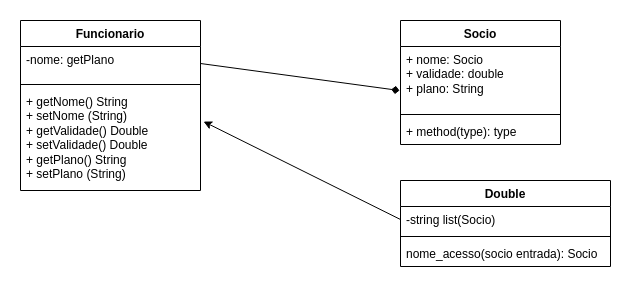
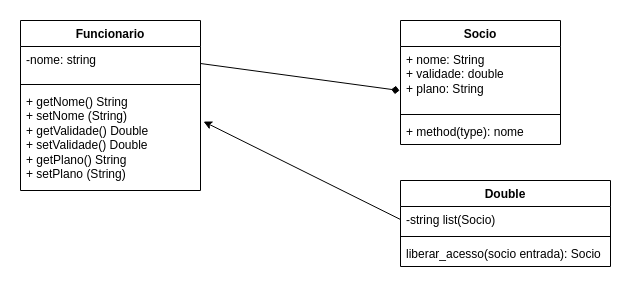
  <mxCell id="0" />
  <mxCell id="1" parent="0" />
  <mxCell id="2" value="Funcionario" style="swimlane;fontStyle=1;align=center;verticalAlign=top;childLayout=stackLayout;horizontal=1;startSize=26;horizontalStack=0;resizeParent=1;resizeParentMax=0;resizeLast=0;collapsible=1;marginBottom=0;whiteSpace=wrap;html=1;" vertex="1" parent="1"><mxGeometry x="20" y="20" width="180" height="170" as="geometry" /></mxCell>
- <mxCell id="3" value="-nome: getPlano" style="text;strokeColor=none;fillColor=none;align=left;verticalAlign=top;spacingLeft=4;spacingRight=4;overflow=hidden;rotatable=0;points=[[0,0.5],[1,0.5]];portConstraint=eastwest;whiteSpace=wrap;html=1;" vertex="1" parent="2"><mxGeometry y="26" width="180" height="34" as="geometry" /></mxCell>
+ <mxCell id="3" value="-nome: string" style="text;strokeColor=none;fillColor=none;align=left;verticalAlign=top;spacingLeft=4;spacingRight=4;overflow=hidden;rotatable=0;points=[[0,0.5],[1,0.5]];portConstraint=eastwest;whiteSpace=wrap;html=1;" vertex="1" parent="2"><mxGeometry y="26" width="180" height="34" as="geometry" /></mxCell>
  <mxCell id="4" value="" style="line;strokeWidth=1;fillColor=none;align=left;verticalAlign=middle;spacingTop=-1;spacingLeft=3;spacingRight=3;rotatable=0;labelPosition=right;points=[];portConstraint=eastwest;strokeColor=inherit;" vertex="1" parent="2"><mxGeometry y="60" width="180" height="8" as="geometry" /></mxCell>
  <mxCell id="5" value="+ getNome() String&lt;br&gt;+ setNome (String)&lt;br&gt;+ getValidade() Double&lt;br&gt;+ setValidade() Double&lt;br&gt;+ getPlano() String&lt;br style=&quot;border-color: var(--border-color);&quot;&gt;+ setPlano (String)&lt;br style=&quot;border-color: var(--border-color);&quot;&gt;&amp;nbsp;" style="text;strokeColor=none;fillColor=none;align=left;verticalAlign=top;spacingLeft=4;spacingRight=4;overflow=hidden;rotatable=0;points=[[0,0.5],[1,0.5]];portConstraint=eastwest;whiteSpace=wrap;html=1;" vertex="1" parent="2"><mxGeometry y="68" width="180" height="102" as="geometry" /></mxCell>
  <mxCell id="6" value="Socio" style="swimlane;fontStyle=1;align=center;verticalAlign=top;childLayout=stackLayout;horizontal=1;startSize=26;horizontalStack=0;resizeParent=1;resizeParentMax=0;resizeLast=0;collapsible=1;marginBottom=0;whiteSpace=wrap;html=1;" vertex="1" parent="1"><mxGeometry x="400" y="20" width="160" height="124" as="geometry" /></mxCell>
- <mxCell id="7" value="+ nome: Socio&lt;br&gt;+ validade: double&lt;br&gt;+ plano: String" style="text;strokeColor=none;fillColor=none;align=left;verticalAlign=top;spacingLeft=4;spacingRight=4;overflow=hidden;rotatable=0;points=[[0,0.5],[1,0.5]];portConstraint=eastwest;whiteSpace=wrap;html=1;" vertex="1" parent="6"><mxGeometry y="26" width="160" height="64" as="geometry" /></mxCell>
+ <mxCell id="7" value="+ nome: String&lt;br&gt;+ validade: double&lt;br&gt;+ plano: String" style="text;strokeColor=none;fillColor=none;align=left;verticalAlign=top;spacingLeft=4;spacingRight=4;overflow=hidden;rotatable=0;points=[[0,0.5],[1,0.5]];portConstraint=eastwest;whiteSpace=wrap;html=1;" vertex="1" parent="6"><mxGeometry y="26" width="160" height="64" as="geometry" /></mxCell>
  <mxCell id="8" value="" style="line;strokeWidth=1;fillColor=none;align=left;verticalAlign=middle;spacingTop=-1;spacingLeft=3;spacingRight=3;rotatable=0;labelPosition=right;points=[];portConstraint=eastwest;strokeColor=inherit;" vertex="1" parent="6"><mxGeometry y="90" width="160" height="8" as="geometry" /></mxCell>
- <mxCell id="9" value="+ method(type): type" style="text;strokeColor=none;fillColor=none;align=left;verticalAlign=top;spacingLeft=4;spacingRight=4;overflow=hidden;rotatable=0;points=[[0,0.5],[1,0.5]];portConstraint=eastwest;whiteSpace=wrap;html=1;" vertex="1" parent="6"><mxGeometry y="98" width="160" height="26" as="geometry" /></mxCell>
+ <mxCell id="9" value="+ method(type): nome" style="text;strokeColor=none;fillColor=none;align=left;verticalAlign=top;spacingLeft=4;spacingRight=4;overflow=hidden;rotatable=0;points=[[0,0.5],[1,0.5]];portConstraint=eastwest;whiteSpace=wrap;html=1;" vertex="1" parent="6"><mxGeometry y="98" width="160" height="26" as="geometry" /></mxCell>
  <mxCell id="10" value="Double" style="swimlane;fontStyle=1;align=center;verticalAlign=top;childLayout=stackLayout;horizontal=1;startSize=26;horizontalStack=0;resizeParent=1;resizeParentMax=0;resizeLast=0;collapsible=1;marginBottom=0;whiteSpace=wrap;html=1;" vertex="1" parent="1"><mxGeometry x="400" y="180" width="210" height="86" as="geometry" /></mxCell>
  <mxCell id="11" value="-string list(Socio)" style="text;strokeColor=none;fillColor=none;align=left;verticalAlign=top;spacingLeft=4;spacingRight=4;overflow=hidden;rotatable=0;points=[[0,0.5],[1,0.5]];portConstraint=eastwest;whiteSpace=wrap;html=1;" vertex="1" parent="10"><mxGeometry y="26" width="210" height="26" as="geometry" /></mxCell>
  <mxCell id="12" value="" style="line;strokeWidth=1;fillColor=none;align=left;verticalAlign=middle;spacingTop=-1;spacingLeft=3;spacingRight=3;rotatable=0;labelPosition=right;points=[];portConstraint=eastwest;strokeColor=inherit;" vertex="1" parent="10"><mxGeometry y="52" width="210" height="8" as="geometry" /></mxCell>
- <mxCell id="13" value="nome_acesso(socio entrada): Socio" style="text;strokeColor=none;fillColor=none;align=left;verticalAlign=top;spacingLeft=4;spacingRight=4;overflow=hidden;rotatable=0;points=[[0,0.5],[1,0.5]];portConstraint=eastwest;whiteSpace=wrap;html=1;" vertex="1" parent="10"><mxGeometry y="60" width="210" height="26" as="geometry" /></mxCell>
+ <mxCell id="13" value="liberar_acesso(socio entrada): Socio" style="text;strokeColor=none;fillColor=none;align=left;verticalAlign=top;spacingLeft=4;spacingRight=4;overflow=hidden;rotatable=0;points=[[0,0.5],[1,0.5]];portConstraint=eastwest;whiteSpace=wrap;html=1;" vertex="1" parent="10"><mxGeometry y="60" width="210" height="26" as="geometry" /></mxCell>
  <mxCell id="14" style="rounded=0;orthogonalLoop=1;jettySize=auto;html=1;exitX=0;exitY=0.5;exitDx=0;exitDy=0;entryX=1.017;entryY=0.324;entryDx=0;entryDy=0;entryPerimeter=0;" edge="1" parent="1" source="11" target="5"><mxGeometry relative="1" as="geometry"><mxPoint x="418.92" y="245" as="sourcePoint" /><mxPoint x="220" y="120" as="targetPoint" /></mxGeometry></mxCell>
  <mxCell id="15" style="rounded=0;orthogonalLoop=1;jettySize=auto;html=1;exitX=1;exitY=0.5;exitDx=0;exitDy=0;entryX=-0.006;entryY=0.688;entryDx=0;entryDy=0;entryPerimeter=0;endArrow=diamond;" edge="1" parent="1" source="3" target="7"><mxGeometry relative="1" as="geometry" /></mxCell>
